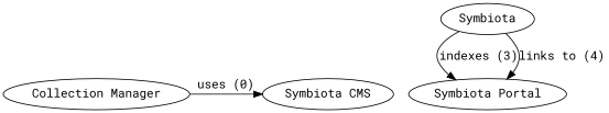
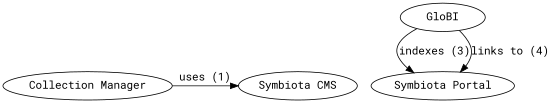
  digraph {
    fontname="Roboto Mono"
    node [fontname="Roboto Mono"]
    edge [fontname="Roboto Mono"]
    n1 [label="Collection Manager"]
    n2 [label="Symbiota CMS"]
    n3 [label="Symbiota Portal"]
-   n4 [label=Symbiota]
+   n4 [label=GloBI]
    subgraph sub_1 {
      rank=same
      n1
      n2
      n3
    }
-   n1 -> n2 [label="uses (0)"]
+   n1 -> n2 [label="uses (1)"]
    n4 -> n3 [label="indexes (3)"]
    n4 -> n3 [label="links to (4)"]
  }
